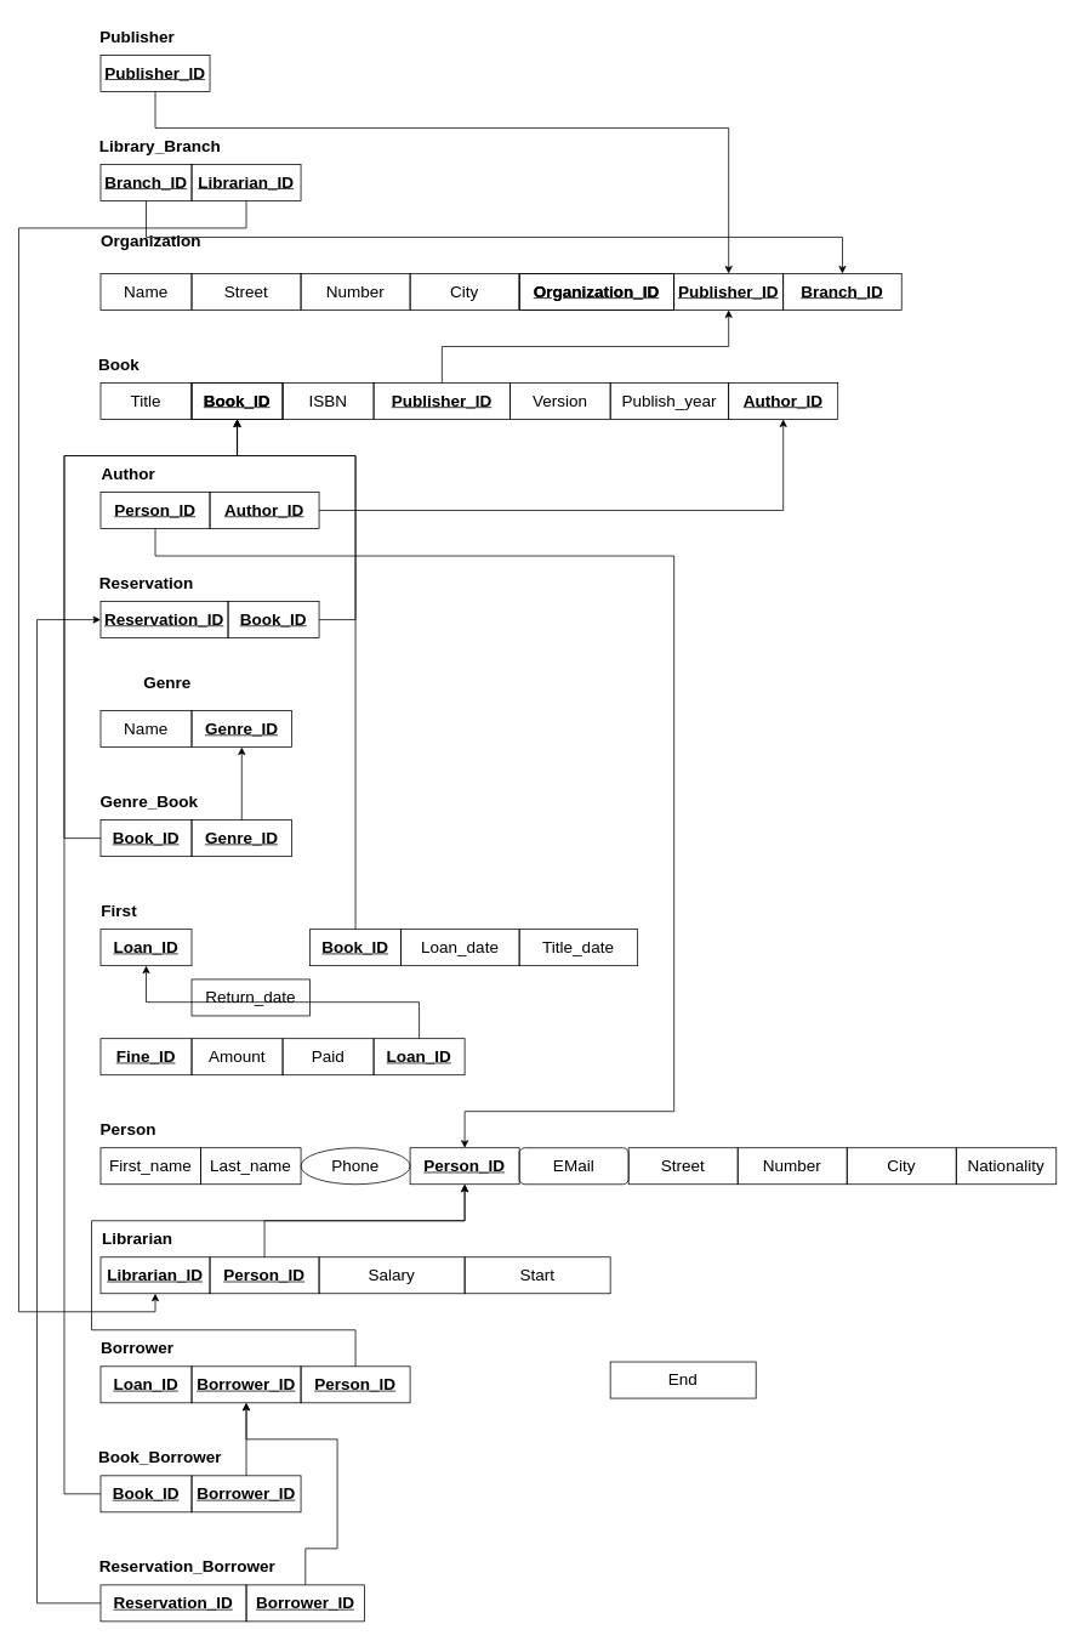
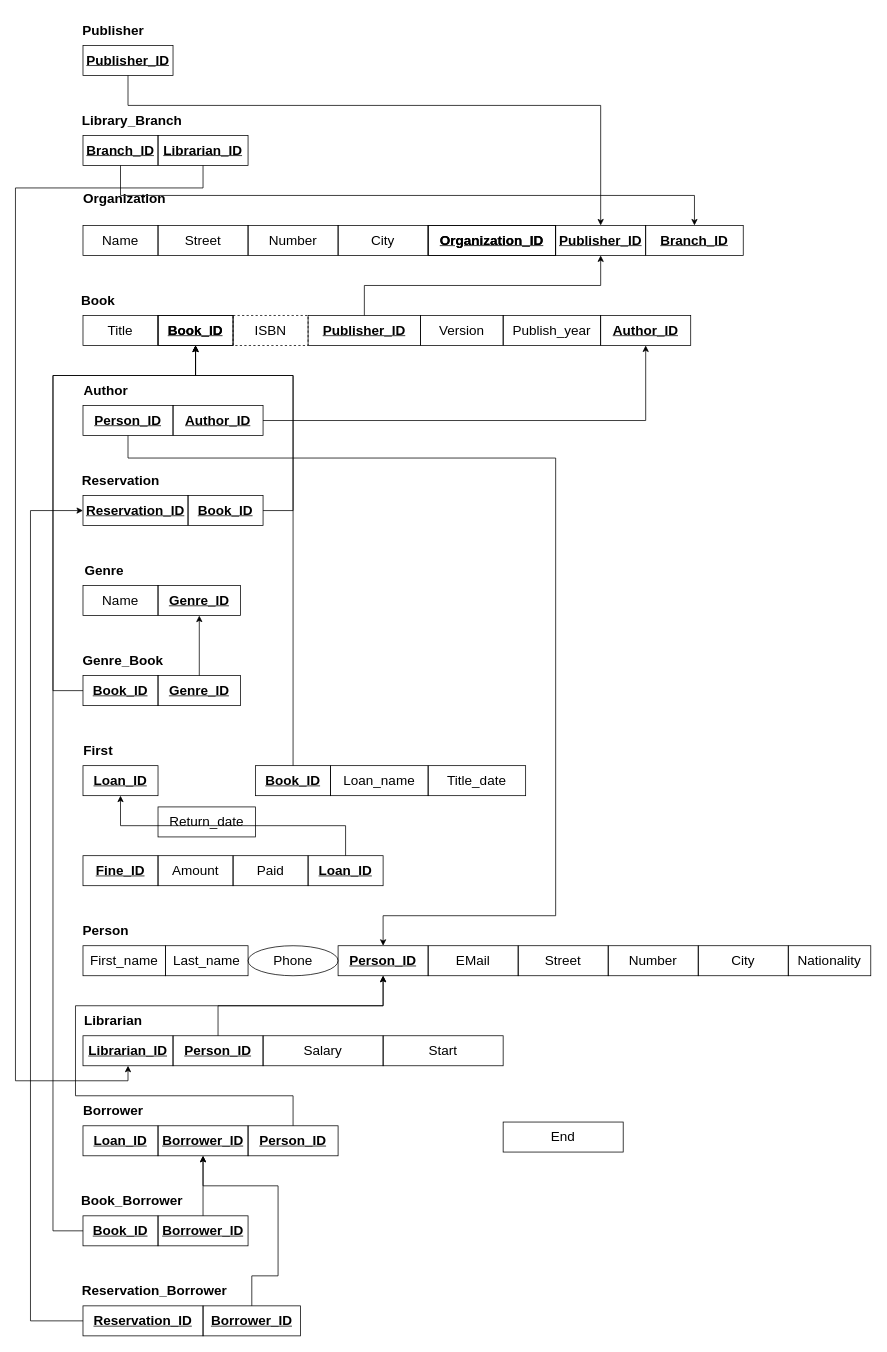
  <mxCell id="0" />
  <mxCell id="1" parent="0" />
  <mxCell id="2" value="Organization" style="text;strokeColor=none;fillColor=none;html=1;fontSize=18;fontStyle=1;verticalAlign=middle;align=center;" parent="1" vertex="1"><mxGeometry x="120" y="245" width="90" height="40" as="geometry" /></mxCell>
  <mxCell id="3" value="Book" style="text;strokeColor=none;fillColor=none;html=1;fontSize=18;fontStyle=1;verticalAlign=middle;align=center;" parent="1" vertex="1"><mxGeometry x="90" y="380" width="80" height="40" as="geometry" /></mxCell>
  <mxCell id="4" value="Person" style="text;strokeColor=none;fillColor=none;html=1;fontSize=18;fontStyle=1;verticalAlign=middle;align=center;" parent="1" vertex="1"><mxGeometry x="90" y="1220" width="100" height="40" as="geometry" /></mxCell>
  <mxCell id="5" value="Reservation" style="text;strokeColor=none;fillColor=none;html=1;fontSize=18;fontStyle=1;verticalAlign=middle;align=center;" parent="1" vertex="1"><mxGeometry x="110" y="620" width="100" height="40" as="geometry" /></mxCell>
  <mxCell id="6" value="First" style="text;strokeColor=none;fillColor=none;html=1;fontSize=18;fontStyle=1;verticalAlign=middle;align=center;" parent="1" vertex="1"><mxGeometry x="80" y="980" width="100" height="40" as="geometry" /></mxCell>
  <mxCell id="7" value="Name" style="whiteSpace=wrap;html=1;align=center;strokeColor=default;fontSize=18;fillColor=none;" parent="1" vertex="1"><mxGeometry x="110" y="300" width="100" height="40" as="geometry" /></mxCell>
  <mxCell id="8" value="Title" style="whiteSpace=wrap;html=1;align=center;strokeColor=default;fontSize=18;fillColor=none;" parent="1" vertex="1"><mxGeometry x="110" y="420" width="100" height="40" as="geometry" /></mxCell>
  <mxCell id="9" value="Reservation_ID" style="whiteSpace=wrap;html=1;align=center;strokeColor=default;fontSize=18;fillColor=none;fontStyle=5" parent="1" vertex="1"><mxGeometry x="110" y="660" width="140" height="40" as="geometry" /></mxCell>
  <mxCell id="10" value="Loan_ID" style="whiteSpace=wrap;html=1;align=center;strokeColor=default;fontSize=18;fillColor=none;fontStyle=5" parent="1" vertex="1"><mxGeometry x="110" y="1020" width="100" height="40" as="geometry" /></mxCell>
  <mxCell id="11" value="Fine_ID" style="whiteSpace=wrap;html=1;align=center;strokeColor=default;fontSize=18;fillColor=none;fontStyle=5" parent="1" vertex="1"><mxGeometry x="110" y="1140" width="100" height="40" as="geometry" /></mxCell>
  <mxCell id="12" value="Phone" style="ellipse;whiteSpace=wrap;html=1;align=center;strokeColor=default;fontSize=18;fillColor=none;" parent="1" vertex="1"><mxGeometry x="330" y="1260" width="120" height="40" as="geometry" /></mxCell>
  <mxCell id="13" value="&lt;b&gt;Person_ID&lt;/b&gt;" style="whiteSpace=wrap;html=1;align=center;strokeColor=default;fontSize=18;fillColor=none;fontStyle=4" parent="1" vertex="1"><mxGeometry x="450" y="1260" width="120" height="40" as="geometry" /></mxCell>
- <mxCell id="14" value="EMail" style="whiteSpace=wrap;html=1;align=center;strokeColor=default;fontSize=18;fillColor=none;rounded=1;" parent="1" vertex="1"><mxGeometry x="570" y="1260" width="120" height="40" as="geometry" /></mxCell>
+ <mxCell id="14" value="EMail" style="whiteSpace=wrap;html=1;align=center;strokeColor=default;fontSize=18;fillColor=none;" parent="1" vertex="1"><mxGeometry x="570" y="1260" width="120" height="40" as="geometry" /></mxCell>
  <mxCell id="15" value="&lt;b&gt;Organization_ID&lt;/b&gt;" style="whiteSpace=wrap;html=1;align=center;strokeColor=default;fontSize=18;fillColor=none;" parent="1" vertex="1"><mxGeometry x="570" y="300" width="170" height="40" as="geometry" /></mxCell>
  <mxCell id="16" value="Publisher_ID" style="whiteSpace=wrap;html=1;align=center;strokeColor=default;fontSize=18;fillColor=none;fontStyle=5" parent="1" vertex="1"><mxGeometry x="740" y="300" width="120" height="40" as="geometry" /></mxCell>
  <mxCell id="17" value="Branch_ID" style="whiteSpace=wrap;html=1;align=center;strokeColor=default;fontSize=18;fillColor=none;fontStyle=5" parent="1" vertex="1"><mxGeometry x="860" y="300" width="130" height="40" as="geometry" /></mxCell>
  <mxCell id="18" value="Book_ID" style="whiteSpace=wrap;html=1;align=center;strokeColor=default;fontSize=18;fillColor=none;fontStyle=1" parent="1" vertex="1"><mxGeometry x="210" y="420" width="100" height="40" as="geometry" /></mxCell>
- <mxCell id="19" value="ISBN" style="whiteSpace=wrap;html=1;align=center;strokeColor=default;fontSize=18;fillColor=none;" parent="1" vertex="1"><mxGeometry x="310" y="420" width="100" height="40" as="geometry" /></mxCell>
+ <mxCell id="19" value="ISBN" style="whiteSpace=wrap;html=1;align=center;strokeColor=default;fontSize=18;fillColor=none;dashed=1;" parent="1" vertex="1"><mxGeometry x="310" y="420" width="100" height="40" as="geometry" /></mxCell>
  <mxCell id="20" value="&lt;b&gt;Organization_ID&lt;/b&gt;" style="whiteSpace=wrap;html=1;align=center;strokeColor=default;fontSize=18;fillColor=none;fontStyle=4" parent="1" vertex="1"><mxGeometry x="570" y="300" width="170" height="40" as="geometry" /></mxCell>
  <mxCell id="21" value="Book_ID" style="whiteSpace=wrap;html=1;align=center;strokeColor=default;fontSize=18;fillColor=none;fontStyle=5" parent="1" vertex="1"><mxGeometry x="210" y="420" width="100" height="40" as="geometry" /></mxCell>
  <mxCell id="22" style="edgeStyle=orthogonalEdgeStyle;rounded=0;orthogonalLoop=1;jettySize=auto;html=1;entryX=0.5;entryY=1;entryDx=0;entryDy=0;fontSize=18;" parent="1" source="23" target="21" edge="1"><mxGeometry relative="1" as="geometry"><Array as="points"><mxPoint x="390" y="680" /><mxPoint x="390" y="500" /><mxPoint x="260" y="500" /></Array></mxGeometry></mxCell>
  <mxCell id="23" value="Book_ID" style="whiteSpace=wrap;html=1;align=center;strokeColor=default;fontSize=18;fillColor=none;fontStyle=5" parent="1" vertex="1"><mxGeometry x="250" y="660" width="100" height="40" as="geometry" /></mxCell>
  <mxCell id="24" style="edgeStyle=orthogonalEdgeStyle;rounded=0;orthogonalLoop=1;jettySize=auto;html=1;exitX=0.5;exitY=0;exitDx=0;exitDy=0;entryX=0.5;entryY=1;entryDx=0;entryDy=0;" edge="1" parent="1" source="25" target="16"><mxGeometry relative="1" as="geometry" /></mxCell>
  <mxCell id="25" value="&lt;b&gt;Publisher_ID&lt;/b&gt;" style="whiteSpace=wrap;html=1;align=center;strokeColor=default;fontSize=18;fillColor=none;fontStyle=4" parent="1" vertex="1"><mxGeometry x="410" y="420" width="150" height="40" as="geometry" /></mxCell>
  <mxCell id="26" value="Version" style="whiteSpace=wrap;html=1;align=center;strokeColor=default;fontSize=18;fillColor=none;" parent="1" vertex="1"><mxGeometry x="560" y="420" width="110" height="40" as="geometry" /></mxCell>
  <mxCell id="27" value="Publish_year" style="whiteSpace=wrap;html=1;align=center;strokeColor=default;fontSize=18;fillColor=none;" parent="1" vertex="1"><mxGeometry x="670" y="420" width="130" height="40" as="geometry" /></mxCell>
  <mxCell id="28" value="Return_date" style="whiteSpace=wrap;html=1;align=center;strokeColor=default;fontSize=18;fillColor=none;" parent="1" vertex="1"><mxGeometry x="210" y="1075" width="130" height="40" as="geometry" /></mxCell>
  <mxCell id="29" value="Amount" style="whiteSpace=wrap;html=1;align=center;strokeColor=default;fontSize=18;fillColor=none;" parent="1" vertex="1"><mxGeometry x="210" y="1140" width="100" height="40" as="geometry" /></mxCell>
  <mxCell id="30" value="Paid" style="whiteSpace=wrap;html=1;align=center;strokeColor=default;fontSize=18;fillColor=none;" parent="1" vertex="1"><mxGeometry x="310" y="1140" width="100" height="40" as="geometry" /></mxCell>
  <mxCell id="31" style="edgeStyle=orthogonalEdgeStyle;rounded=0;orthogonalLoop=1;jettySize=auto;html=1;entryX=0.5;entryY=1;entryDx=0;entryDy=0;fontSize=18;" parent="1" source="32" target="21" edge="1"><mxGeometry relative="1" as="geometry"><Array as="points"><mxPoint x="390" y="500" /><mxPoint x="260" y="500" /></Array></mxGeometry></mxCell>
  <mxCell id="32" value="Book_ID" style="whiteSpace=wrap;html=1;align=center;strokeColor=default;fontSize=18;fillColor=none;fontStyle=5" parent="1" vertex="1"><mxGeometry x="340" y="1020" width="100" height="40" as="geometry" /></mxCell>
- <mxCell id="33" value="Loan_date" style="whiteSpace=wrap;html=1;align=center;strokeColor=default;fontSize=18;fillColor=none;" parent="1" vertex="1"><mxGeometry x="440" y="1020" width="130" height="40" as="geometry" /></mxCell>
+ <mxCell id="33" value="Loan_name" style="whiteSpace=wrap;html=1;align=center;strokeColor=default;fontSize=18;fillColor=none;" parent="1" vertex="1"><mxGeometry x="440" y="1020" width="130" height="40" as="geometry" /></mxCell>
  <mxCell id="34" value="Title_date" style="whiteSpace=wrap;html=1;align=center;strokeColor=default;fontSize=18;fillColor=none;" parent="1" vertex="1"><mxGeometry x="570" y="1020" width="130" height="40" as="geometry" /></mxCell>
  <mxCell id="35" style="edgeStyle=orthogonalEdgeStyle;rounded=0;orthogonalLoop=1;jettySize=auto;html=1;entryX=0.5;entryY=1;entryDx=0;entryDy=0;fontSize=18;" parent="1" source="36" target="10" edge="1"><mxGeometry relative="1" as="geometry"><Array as="points"><mxPoint x="460" y="1100" /><mxPoint x="160" y="1100" /></Array></mxGeometry></mxCell>
  <mxCell id="36" value="Loan_ID" style="whiteSpace=wrap;html=1;align=center;strokeColor=default;fontSize=18;fillColor=none;fontStyle=5" parent="1" vertex="1"><mxGeometry x="410" y="1140" width="100" height="40" as="geometry" /></mxCell>
  <mxCell id="37" value="Librarian" style="text;strokeColor=none;fillColor=none;html=1;fontSize=18;fontStyle=1;verticalAlign=middle;align=center;" parent="1" vertex="1"><mxGeometry x="100" y="1340" width="100" height="40" as="geometry" /></mxCell>
  <mxCell id="38" value="Borrower" style="text;strokeColor=none;fillColor=none;html=1;fontSize=18;fontStyle=1;verticalAlign=middle;align=center;" parent="1" vertex="1"><mxGeometry x="100" y="1460" width="100" height="40" as="geometry" /></mxCell>
  <mxCell id="39" style="edgeStyle=orthogonalEdgeStyle;rounded=0;orthogonalLoop=1;jettySize=auto;html=1;exitX=0.5;exitY=1;exitDx=0;exitDy=0;entryX=0.5;entryY=1;entryDx=0;entryDy=0;endArrow=none;endFill=0;startArrow=classic;startFill=1;" edge="1" parent="1" source="40" target="83"><mxGeometry relative="1" as="geometry"><Array as="points"><mxPoint x="170" y="1440" /><mxPoint x="20" y="1440" /><mxPoint x="20" y="250" /><mxPoint x="270" y="250" /></Array></mxGeometry></mxCell>
  <mxCell id="40" value="Librarian_ID" style="whiteSpace=wrap;html=1;align=center;strokeColor=default;fontSize=18;fillColor=none;fontStyle=5" parent="1" vertex="1"><mxGeometry x="110" y="1380" width="120" height="40" as="geometry" /></mxCell>
  <mxCell id="41" value="Borrower_ID" style="whiteSpace=wrap;html=1;align=center;strokeColor=default;fontSize=18;fillColor=none;fontStyle=5" parent="1" vertex="1"><mxGeometry x="210" y="1500" width="120" height="40" as="geometry" /></mxCell>
  <mxCell id="42" style="edgeStyle=orthogonalEdgeStyle;rounded=0;orthogonalLoop=1;jettySize=auto;html=1;entryX=0.5;entryY=1;entryDx=0;entryDy=0;fontSize=18;" parent="1" source="43" target="13" edge="1"><mxGeometry relative="1" as="geometry"><Array as="points"><mxPoint x="290" y="1340" /><mxPoint x="510" y="1340" /></Array></mxGeometry></mxCell>
  <mxCell id="43" value="&lt;b&gt;Person_ID&lt;/b&gt;" style="whiteSpace=wrap;html=1;align=center;strokeColor=default;fontSize=18;fillColor=none;fontStyle=4" parent="1" vertex="1"><mxGeometry x="230" y="1380" width="120" height="40" as="geometry" /></mxCell>
  <mxCell id="44" style="edgeStyle=orthogonalEdgeStyle;rounded=0;orthogonalLoop=1;jettySize=auto;html=1;exitX=0.5;exitY=0;exitDx=0;exitDy=0;entryX=0.5;entryY=1;entryDx=0;entryDy=0;fontSize=18;" parent="1" source="45" target="13" edge="1"><mxGeometry relative="1" as="geometry"><Array as="points"><mxPoint x="390" y="1460" /><mxPoint x="100" y="1460" /><mxPoint x="100" y="1340" /><mxPoint x="510" y="1340" /></Array></mxGeometry></mxCell>
  <mxCell id="45" value="&lt;b&gt;Person_ID&lt;/b&gt;" style="whiteSpace=wrap;html=1;align=center;strokeColor=default;fontSize=18;fillColor=none;fontStyle=4" parent="1" vertex="1"><mxGeometry x="330" y="1500" width="120" height="40" as="geometry" /></mxCell>
  <mxCell id="46" value="Loan_ID" style="whiteSpace=wrap;html=1;align=center;strokeColor=default;fontSize=18;fillColor=none;fontStyle=5" parent="1" vertex="1"><mxGeometry x="110" y="1500" width="100" height="40" as="geometry" /></mxCell>
  <mxCell id="47" value="Book_Borrower" style="text;strokeColor=none;fillColor=none;html=1;fontSize=18;fontStyle=1;verticalAlign=middle;align=center;" parent="1" vertex="1"><mxGeometry x="120" y="1580" width="110" height="40" as="geometry" /></mxCell>
  <mxCell id="48" style="edgeStyle=orthogonalEdgeStyle;rounded=0;orthogonalLoop=1;jettySize=auto;html=1;fontSize=18;entryX=0.5;entryY=1;entryDx=0;entryDy=0;" parent="1" source="49" target="21" edge="1"><mxGeometry relative="1" as="geometry"><mxPoint x="235" y="380" as="targetPoint" /><Array as="points"><mxPoint x="70" y="1640" /><mxPoint x="70" y="500" /><mxPoint x="260" y="500" /></Array></mxGeometry></mxCell>
  <mxCell id="49" value="Book_ID" style="whiteSpace=wrap;html=1;align=center;strokeColor=default;fontSize=18;fillColor=none;fontStyle=5" parent="1" vertex="1"><mxGeometry x="110" y="1620" width="100" height="40" as="geometry" /></mxCell>
  <mxCell id="50" style="edgeStyle=orthogonalEdgeStyle;rounded=0;orthogonalLoop=1;jettySize=auto;html=1;entryX=0.5;entryY=1;entryDx=0;entryDy=0;fontSize=18;" parent="1" source="51" target="41" edge="1"><mxGeometry relative="1" as="geometry" /></mxCell>
  <mxCell id="51" value="Borrower_ID" style="whiteSpace=wrap;html=1;align=center;strokeColor=default;fontSize=18;fillColor=none;fontStyle=5" parent="1" vertex="1"><mxGeometry x="210" y="1620" width="120" height="40" as="geometry" /></mxCell>
  <mxCell id="52" value="Reservation_Borrower" style="text;strokeColor=none;fillColor=none;html=1;fontSize=18;fontStyle=1;verticalAlign=middle;align=center;" parent="1" vertex="1"><mxGeometry x="150" y="1700" width="110" height="40" as="geometry" /></mxCell>
  <mxCell id="53" style="edgeStyle=orthogonalEdgeStyle;rounded=0;orthogonalLoop=1;jettySize=auto;html=1;entryX=0;entryY=0.5;entryDx=0;entryDy=0;fontSize=18;" parent="1" source="54" target="9" edge="1"><mxGeometry relative="1" as="geometry"><Array as="points"><mxPoint x="40" y="1760" /><mxPoint x="40" y="680" /></Array></mxGeometry></mxCell>
  <mxCell id="54" value="Reservation_ID" style="whiteSpace=wrap;html=1;align=center;strokeColor=default;fontSize=18;fillColor=none;fontStyle=5" parent="1" vertex="1"><mxGeometry x="110" y="1740" width="160" height="40" as="geometry" /></mxCell>
  <mxCell id="55" style="edgeStyle=orthogonalEdgeStyle;rounded=0;orthogonalLoop=1;jettySize=auto;html=1;entryX=0.5;entryY=1;entryDx=0;entryDy=0;fontSize=18;exitX=0.5;exitY=0;exitDx=0;exitDy=0;" parent="1" source="56" target="41" edge="1"><mxGeometry relative="1" as="geometry"><Array as="points"><mxPoint x="335" y="1700" /><mxPoint x="370" y="1700" /><mxPoint x="370" y="1580" /><mxPoint x="270" y="1580" /></Array></mxGeometry></mxCell>
  <mxCell id="56" value="Borrower_ID" style="whiteSpace=wrap;html=1;align=center;strokeColor=default;fontSize=18;fillColor=none;fontStyle=5" parent="1" vertex="1"><mxGeometry x="270" y="1740" width="130" height="40" as="geometry" /></mxCell>
  <mxCell id="57" value="Street" style="whiteSpace=wrap;html=1;align=center;strokeColor=default;fontSize=18;fillColor=none;" parent="1" vertex="1"><mxGeometry x="210" y="300" width="120" height="40" as="geometry" /></mxCell>
  <mxCell id="58" value="First_name" style="whiteSpace=wrap;html=1;align=center;strokeColor=default;fontSize=18;fillColor=none;" parent="1" vertex="1"><mxGeometry x="110" y="1260" width="110" height="40" as="geometry" /></mxCell>
  <mxCell id="59" value="Nationality" style="whiteSpace=wrap;html=1;align=center;strokeColor=default;fontSize=18;fillColor=none;" parent="1" vertex="1"><mxGeometry x="1050" y="1260" width="110" height="40" as="geometry" /></mxCell>
  <mxCell id="60" value="Last_name" style="whiteSpace=wrap;html=1;align=center;strokeColor=default;fontSize=18;fillColor=none;" parent="1" vertex="1"><mxGeometry x="220" y="1260" width="110" height="40" as="geometry" /></mxCell>
  <mxCell id="61" value="City" style="whiteSpace=wrap;html=1;align=center;strokeColor=default;fontSize=18;fillColor=none;" parent="1" vertex="1"><mxGeometry x="450" y="300" width="120" height="40" as="geometry" /></mxCell>
  <mxCell id="62" value="Number" style="whiteSpace=wrap;html=1;align=center;strokeColor=default;fontSize=18;fillColor=none;" parent="1" vertex="1"><mxGeometry x="330" y="300" width="120" height="40" as="geometry" /></mxCell>
  <mxCell id="63" value="Street" style="whiteSpace=wrap;html=1;align=center;strokeColor=default;fontSize=18;fillColor=none;" parent="1" vertex="1"><mxGeometry x="690" y="1260" width="120" height="40" as="geometry" /></mxCell>
  <mxCell id="64" value="City" style="whiteSpace=wrap;html=1;align=center;strokeColor=default;fontSize=18;fillColor=none;" parent="1" vertex="1"><mxGeometry x="930" y="1260" width="120" height="40" as="geometry" /></mxCell>
  <mxCell id="65" value="Number" style="whiteSpace=wrap;html=1;align=center;strokeColor=default;fontSize=18;fillColor=none;" parent="1" vertex="1"><mxGeometry x="810" y="1260" width="120" height="40" as="geometry" /></mxCell>
  <mxCell id="66" value="&lt;b&gt;&lt;u&gt;Genre_ID&lt;/u&gt;&lt;/b&gt;" style="whiteSpace=wrap;html=1;align=center;strokeColor=default;fontSize=18;fillColor=none;" parent="1" vertex="1"><mxGeometry x="210" y="780" width="110" height="40" as="geometry" /></mxCell>
  <mxCell id="67" value="Genre_Book" style="text;strokeColor=none;fillColor=none;html=1;fontSize=18;fontStyle=1;verticalAlign=middle;align=center;" parent="1" vertex="1"><mxGeometry x="100" y="860" width="125" height="40" as="geometry" /></mxCell>
  <mxCell id="68" style="edgeStyle=orthogonalEdgeStyle;rounded=0;orthogonalLoop=1;jettySize=auto;html=1;entryX=0.5;entryY=1;entryDx=0;entryDy=0;fontSize=18;" parent="1" source="69" target="66" edge="1"><mxGeometry relative="1" as="geometry" /></mxCell>
  <mxCell id="69" value="&lt;b&gt;&lt;u&gt;Genre_ID&lt;/u&gt;&lt;/b&gt;" style="whiteSpace=wrap;html=1;align=center;strokeColor=default;fontSize=18;fillColor=none;" parent="1" vertex="1"><mxGeometry x="210" y="900" width="110" height="40" as="geometry" /></mxCell>
  <mxCell id="70" style="edgeStyle=orthogonalEdgeStyle;rounded=0;orthogonalLoop=1;jettySize=auto;html=1;entryX=0.5;entryY=1;entryDx=0;entryDy=0;" parent="1" source="71" target="21" edge="1"><mxGeometry relative="1" as="geometry"><Array as="points"><mxPoint x="70" y="920" /><mxPoint x="70" y="500" /><mxPoint x="260" y="500" /></Array></mxGeometry></mxCell>
  <mxCell id="71" value="Book_ID" style="whiteSpace=wrap;html=1;align=center;strokeColor=default;fontSize=18;fillColor=none;fontStyle=5" parent="1" vertex="1"><mxGeometry x="110" y="900" width="100" height="40" as="geometry" /></mxCell>
  <mxCell id="72" value="Name" style="whiteSpace=wrap;html=1;align=center;strokeColor=default;fontSize=18;fillColor=none;" parent="1" vertex="1"><mxGeometry x="110" y="780" width="100" height="40" as="geometry" /></mxCell>
- <mxCell id="73" value="Genre" style="text;strokeColor=none;fillColor=none;html=1;fontSize=18;fontStyle=1;verticalAlign=middle;align=center;" parent="1" vertex="1"><mxGeometry x="120" y="730" width="125" height="40" as="geometry" /></mxCell>
+ <mxCell id="73" value="Genre" style="text;strokeColor=none;fillColor=none;html=1;fontSize=18;fontStyle=1;verticalAlign=middle;align=center;" parent="1" vertex="1"><mxGeometry x="75" y="740" width="125" height="40" as="geometry" /></mxCell>
  <mxCell id="74" value="Author" style="text;strokeColor=none;fillColor=none;html=1;fontSize=18;fontStyle=1;verticalAlign=middle;align=center;" parent="1" vertex="1"><mxGeometry x="90" y="500" width="100" height="40" as="geometry" /></mxCell>
  <mxCell id="75" style="edgeStyle=orthogonalEdgeStyle;rounded=0;orthogonalLoop=1;jettySize=auto;html=1;entryX=0.5;entryY=1;entryDx=0;entryDy=0;" parent="1" source="76" target="79" edge="1"><mxGeometry relative="1" as="geometry" /></mxCell>
  <mxCell id="76" value="Author_ID" style="whiteSpace=wrap;html=1;align=center;strokeColor=default;fontSize=18;fillColor=none;fontStyle=5" parent="1" vertex="1"><mxGeometry x="230" y="540" width="120" height="40" as="geometry" /></mxCell>
  <mxCell id="77" style="edgeStyle=orthogonalEdgeStyle;rounded=0;orthogonalLoop=1;jettySize=auto;html=1;entryX=0.5;entryY=0;entryDx=0;entryDy=0;" parent="1" source="78" target="13" edge="1"><mxGeometry relative="1" as="geometry"><Array as="points"><mxPoint x="170" y="610" /><mxPoint x="740" y="610" /><mxPoint x="740" y="1220" /><mxPoint x="510" y="1220" /></Array></mxGeometry></mxCell>
  <mxCell id="78" value="&lt;b&gt;Person_ID&lt;/b&gt;" style="whiteSpace=wrap;html=1;align=center;strokeColor=default;fontSize=18;fillColor=none;fontStyle=4" parent="1" vertex="1"><mxGeometry x="110" y="540" width="120" height="40" as="geometry" /></mxCell>
  <mxCell id="79" value="Author_ID" style="whiteSpace=wrap;html=1;align=center;strokeColor=default;fontSize=18;fillColor=none;fontStyle=5" parent="1" vertex="1"><mxGeometry x="800" y="420" width="120" height="40" as="geometry" /></mxCell>
  <mxCell id="80" value="Salary" style="whiteSpace=wrap;html=1;align=center;strokeColor=default;fontSize=18;fillColor=none;" parent="1" vertex="1"><mxGeometry x="350" y="1380" width="160" height="40" as="geometry" /></mxCell>
  <mxCell id="81" value="End" style="whiteSpace=wrap;html=1;align=center;strokeColor=default;fontSize=18;fillColor=none;" parent="1" vertex="1"><mxGeometry x="670" y="1495" width="160" height="40" as="geometry" /></mxCell>
  <mxCell id="82" value="Start" style="whiteSpace=wrap;html=1;align=center;strokeColor=default;fontSize=18;fillColor=none;" parent="1" vertex="1"><mxGeometry x="510" y="1380" width="160" height="40" as="geometry" /></mxCell>
  <mxCell id="83" value="Librarian_ID" style="whiteSpace=wrap;html=1;align=center;strokeColor=default;fontSize=18;fillColor=none;fontStyle=5" vertex="1" parent="1"><mxGeometry x="210" y="180" width="120" height="40" as="geometry" /></mxCell>
  <mxCell id="84" style="edgeStyle=orthogonalEdgeStyle;rounded=0;orthogonalLoop=1;jettySize=auto;html=1;exitX=0.5;exitY=1;exitDx=0;exitDy=0;entryX=0.5;entryY=0;entryDx=0;entryDy=0;" edge="1" parent="1" source="85" target="17"><mxGeometry relative="1" as="geometry" /></mxCell>
  <mxCell id="85" value="Branch_ID" style="whiteSpace=wrap;html=1;align=center;strokeColor=default;fontSize=18;fillColor=none;fontStyle=5" vertex="1" parent="1"><mxGeometry x="110" y="180" width="100" height="40" as="geometry" /></mxCell>
  <mxCell id="86" value="Library_Branch" style="text;strokeColor=none;fillColor=none;html=1;fontSize=18;fontStyle=1;verticalAlign=middle;align=center;" vertex="1" parent="1"><mxGeometry x="130" y="140" width="90" height="40" as="geometry" /></mxCell>
  <mxCell id="87" style="edgeStyle=orthogonalEdgeStyle;rounded=0;orthogonalLoop=1;jettySize=auto;html=1;exitX=0.5;exitY=1;exitDx=0;exitDy=0;entryX=0.5;entryY=0;entryDx=0;entryDy=0;" edge="1" parent="1" source="88" target="16"><mxGeometry relative="1" as="geometry"><Array as="points"><mxPoint x="170" y="140" /><mxPoint x="800" y="140" /></Array></mxGeometry></mxCell>
  <mxCell id="88" value="Publisher_ID" style="whiteSpace=wrap;html=1;align=center;strokeColor=default;fontSize=18;fillColor=none;fontStyle=5" vertex="1" parent="1"><mxGeometry x="110" y="60" width="120" height="40" as="geometry" /></mxCell>
  <mxCell id="89" value="Publisher" style="text;strokeColor=none;fillColor=none;html=1;fontSize=18;fontStyle=1;verticalAlign=middle;align=center;" vertex="1" parent="1"><mxGeometry x="105" y="20" width="90" height="40" as="geometry" /></mxCell>
